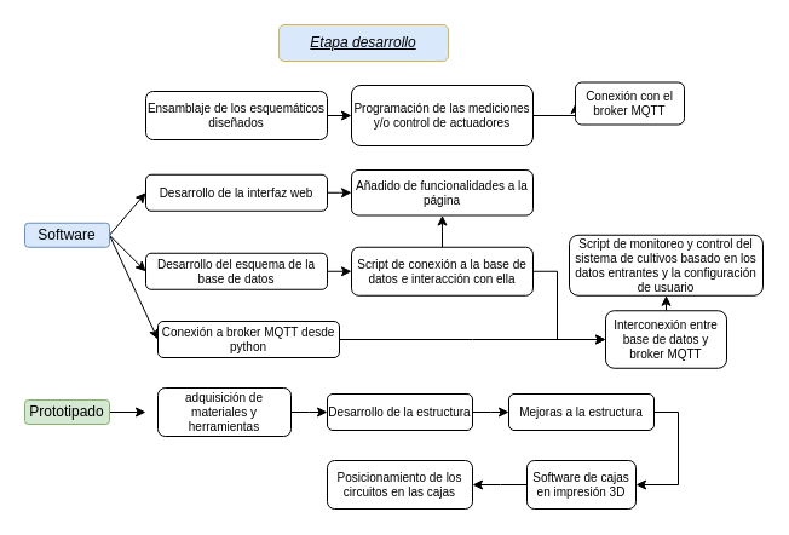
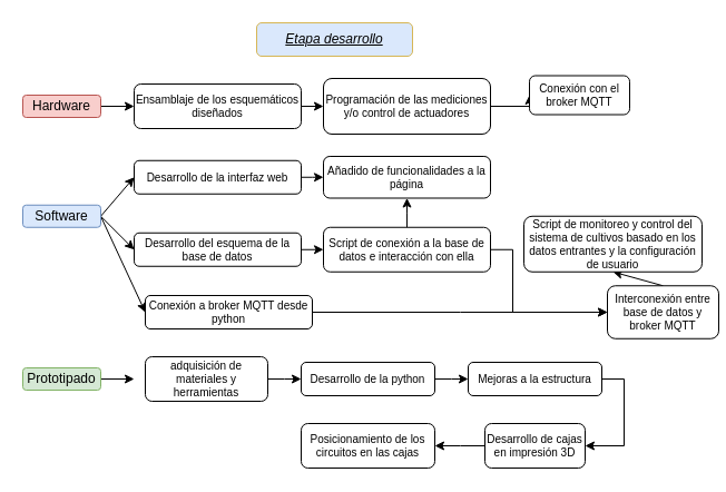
  <mxCell id="0" />
  <mxCell id="1" parent="0" />
+ <mxCell id="2" style="edgeStyle=orthogonalEdgeStyle;rounded=0;orthogonalLoop=1;jettySize=auto;html=1;exitX=1;exitY=0.5;exitDx=0;exitDy=0;entryX=0;entryY=0.5;entryDx=0;entryDy=0;" edge="1" parent="1" source="3" target="12"><mxGeometry relative="1" as="geometry"><mxPoint x="175" y="95" as="targetPoint" /><Array as="points" /></mxGeometry></mxCell>
+ <mxCell id="3" value="Hardware" style="rounded=1;whiteSpace=wrap;html=1;fillColor=#f8cecc;strokeColor=#b85450;" vertex="1" parent="1"><mxGeometry x="20" y="85" width="70" height="20" as="geometry" /></mxCell>
  <mxCell id="4" style="rounded=0;orthogonalLoop=1;jettySize=auto;html=1;exitX=1;exitY=0.5;exitDx=0;exitDy=0;entryX=0;entryY=0.5;entryDx=0;entryDy=0;" edge="1" parent="1" source="7" target="17"><mxGeometry relative="1" as="geometry" /></mxCell>
  <mxCell id="5" style="edgeStyle=none;rounded=0;orthogonalLoop=1;jettySize=auto;html=1;exitX=1;exitY=0.5;exitDx=0;exitDy=0;entryX=0;entryY=0.5;entryDx=0;entryDy=0;" edge="1" parent="1" source="7" target="19"><mxGeometry relative="1" as="geometry"><mxPoint x="100" y="223.75" as="targetPoint" /></mxGeometry></mxCell>
  <mxCell id="6" style="edgeStyle=none;rounded=0;orthogonalLoop=1;jettySize=auto;html=1;exitX=1;exitY=0.5;exitDx=0;exitDy=0;entryX=0;entryY=0.5;entryDx=0;entryDy=0;" edge="1" parent="1" source="7" target="24"><mxGeometry relative="1" as="geometry"><mxPoint x="120" y="273.75" as="targetPoint" /></mxGeometry></mxCell>
  <mxCell id="7" value="Software&lt;br&gt;" style="rounded=1;whiteSpace=wrap;html=1;fillColor=#dae8fc;strokeColor=#6c8ebf;" vertex="1" parent="1"><mxGeometry x="20" y="183.75" width="70" height="20" as="geometry" /></mxCell>
  <mxCell id="8" style="edgeStyle=orthogonalEdgeStyle;rounded=0;orthogonalLoop=1;jettySize=auto;html=1;exitX=1;exitY=0.5;exitDx=0;exitDy=0;" edge="1" parent="1" source="9"><mxGeometry relative="1" as="geometry"><mxPoint x="120" y="340" as="targetPoint" /></mxGeometry></mxCell>
  <mxCell id="9" value="Prototipado" style="rounded=1;whiteSpace=wrap;html=1;fillColor=#d5e8d4;strokeColor=#82b366;" vertex="1" parent="1"><mxGeometry x="20" y="330" width="70" height="20" as="geometry" /></mxCell>
  <mxCell id="10" value="Etapa desarrollo" style="rounded=1;whiteSpace=wrap;html=1;fillColor=#dae8fc;strokeColor=#d6b656;fontStyle=6;" vertex="1" parent="1"><mxGeometry x="230" y="20" width="140" height="30" as="geometry" /></mxCell>
  <mxCell id="11" style="edgeStyle=orthogonalEdgeStyle;rounded=0;orthogonalLoop=1;jettySize=auto;html=1;exitX=1;exitY=0.5;exitDx=0;exitDy=0;entryX=0;entryY=0.5;entryDx=0;entryDy=0;" edge="1" parent="1" source="12" target="14"><mxGeometry relative="1" as="geometry" /></mxCell>
  <mxCell id="12" value="Ensamblaje de los esquemáticos diseñados" style="rounded=1;whiteSpace=wrap;html=1;fontSize=10;" vertex="1" parent="1"><mxGeometry x="120" y="75" width="150" height="40" as="geometry" /></mxCell>
  <mxCell id="13" style="edgeStyle=orthogonalEdgeStyle;rounded=0;orthogonalLoop=1;jettySize=auto;html=1;exitX=1;exitY=0.5;exitDx=0;exitDy=0;entryX=0;entryY=0.5;entryDx=0;entryDy=0;" edge="1" parent="1" source="14" target="15"><mxGeometry relative="1" as="geometry"><mxPoint x="490" y="95" as="targetPoint" /></mxGeometry></mxCell>
  <mxCell id="14" value="Programación de las mediciones y/o control de actuadores" style="rounded=1;whiteSpace=wrap;html=1;fontSize=10;" vertex="1" parent="1"><mxGeometry x="290" y="70" width="150" height="50" as="geometry" /></mxCell>
  <mxCell id="15" value="Conexión con el broker MQTT" style="rounded=1;whiteSpace=wrap;html=1;fontSize=10;" vertex="1" parent="1"><mxGeometry x="475" y="67.5" width="90" height="35" as="geometry" /></mxCell>
  <mxCell id="16" style="edgeStyle=elbowEdgeStyle;rounded=0;orthogonalLoop=1;jettySize=auto;html=1;exitX=1;exitY=0.5;exitDx=0;exitDy=0;" edge="1" parent="1" source="17" target="27"><mxGeometry relative="1" as="geometry"><mxPoint x="300" y="158.75" as="targetPoint" /></mxGeometry></mxCell>
  <mxCell id="17" value="Desarrollo de la interfaz web" style="rounded=1;whiteSpace=wrap;html=1;fontSize=10;" vertex="1" parent="1"><mxGeometry x="120" y="143.75" width="150" height="30" as="geometry" /></mxCell>
  <mxCell id="18" style="edgeStyle=none;rounded=0;orthogonalLoop=1;jettySize=auto;html=1;exitX=1;exitY=0.5;exitDx=0;exitDy=0;entryX=0;entryY=0.5;entryDx=0;entryDy=0;" edge="1" parent="1" source="19" target="22"><mxGeometry relative="1" as="geometry" /></mxCell>
  <mxCell id="19" value="Desarrollo del esquema de la base de datos" style="rounded=1;whiteSpace=wrap;html=1;fontSize=10;" vertex="1" parent="1"><mxGeometry x="120" y="208.75" width="150" height="30" as="geometry" /></mxCell>
  <mxCell id="20" style="edgeStyle=elbowEdgeStyle;rounded=0;orthogonalLoop=1;jettySize=auto;html=1;exitX=1;exitY=0.5;exitDx=0;exitDy=0;entryX=0;entryY=0.5;entryDx=0;entryDy=0;" edge="1" parent="1" source="22" target="26"><mxGeometry relative="1" as="geometry"><mxPoint x="510" y="268.75" as="targetPoint" /><Array as="points"><mxPoint x="460" y="253.75" /></Array></mxGeometry></mxCell>
  <mxCell id="21" style="edgeStyle=elbowEdgeStyle;rounded=0;orthogonalLoop=1;jettySize=auto;html=1;exitX=0.5;exitY=0;exitDx=0;exitDy=0;entryX=0.5;entryY=1;entryDx=0;entryDy=0;" edge="1" parent="1" source="22" target="27"><mxGeometry relative="1" as="geometry" /></mxCell>
  <mxCell id="22" value="Script de conexión a la base de datos e interacción con ella" style="rounded=1;whiteSpace=wrap;html=1;fontSize=10;" vertex="1" parent="1"><mxGeometry x="290" y="203.75" width="150" height="40" as="geometry" /></mxCell>
  <mxCell id="23" style="edgeStyle=elbowEdgeStyle;rounded=0;orthogonalLoop=1;jettySize=auto;html=1;exitX=1;exitY=0.5;exitDx=0;exitDy=0;entryX=0;entryY=0.5;entryDx=0;entryDy=0;" edge="1" parent="1" source="24" target="26"><mxGeometry relative="1" as="geometry" /></mxCell>
  <mxCell id="24" value="Conexión a broker MQTT desde python" style="rounded=1;whiteSpace=wrap;html=1;fontSize=10;" vertex="1" parent="1"><mxGeometry x="130" y="265" width="150" height="30" as="geometry" /></mxCell>
  <mxCell id="25" style="rounded=0;orthogonalLoop=1;jettySize=auto;html=1;exitX=0.5;exitY=0;exitDx=0;exitDy=0;entryX=0.5;entryY=1;entryDx=0;entryDy=0;fontFamily=Helvetica;fontSize=10;fontColor=#000000;" edge="1" parent="1" source="26" target="37"><mxGeometry relative="1" as="geometry" /></mxCell>
- <mxCell id="26" value="Interconexión entre base de datos y broker MQTT" style="rounded=1;whiteSpace=wrap;html=1;fontSize=10;" vertex="1" parent="1"><mxGeometry x="500" y="256.25" width="100" height="47.5" as="geometry" /></mxCell>
+ <mxCell id="26" value="Interconexión entre base de datos y broker MQTT" style="rounded=1;whiteSpace=wrap;html=1;fontSize=10;" vertex="1" parent="1"><mxGeometry x="545" y="256.25" width="100" height="47.5" as="geometry" /></mxCell>
  <mxCell id="27" value="Añadido de funcionalidades a la página" style="rounded=1;whiteSpace=wrap;html=1;fontSize=10;" vertex="1" parent="1"><mxGeometry x="290" y="140" width="150" height="37.5" as="geometry" /></mxCell>
  <mxCell id="28" style="edgeStyle=elbowEdgeStyle;rounded=0;orthogonalLoop=1;jettySize=auto;html=1;exitX=1;exitY=0.5;exitDx=0;exitDy=0;entryX=0;entryY=0.5;entryDx=0;entryDy=0;fontFamily=Helvetica;fontSize=12;fontColor=#000000;" edge="1" parent="1" source="29" target="31"><mxGeometry relative="1" as="geometry" /></mxCell>
  <mxCell id="29" value="&lt;font style=&quot;font-size: 10px;&quot;&gt;&lt;span id=&quot;docs-internal-guid-5fb16af4-7fff-7d29-2253-5c049c3a9c55&quot; style=&quot;font-size: 10px;&quot;&gt;&lt;span style=&quot;background-color: transparent; font-variant-numeric: normal; font-variant-east-asian: normal; vertical-align: baseline; font-size: 10px;&quot;&gt;adquisición&lt;/span&gt;&lt;/span&gt;&amp;nbsp;de materiales y herramientas&lt;/font&gt;" style="rounded=1;whiteSpace=wrap;html=1;fontFamily=Helvetica;fontColor=#000000;fontSize=10;" vertex="1" parent="1"><mxGeometry x="130" y="320" width="110" height="40" as="geometry" /></mxCell>
  <mxCell id="30" style="edgeStyle=elbowEdgeStyle;rounded=0;orthogonalLoop=1;jettySize=auto;html=1;exitX=1;exitY=0.5;exitDx=0;exitDy=0;fontFamily=Helvetica;fontSize=12;fontColor=#000000;" edge="1" parent="1" source="31" target="33"><mxGeometry relative="1" as="geometry" /></mxCell>
- <mxCell id="31" value="Desarrollo de la estructura" style="rounded=1;whiteSpace=wrap;html=1;fontFamily=Helvetica;fontSize=10;fontColor=#000000;" vertex="1" parent="1"><mxGeometry x="270" y="325" width="120" height="30" as="geometry" /></mxCell>
+ <mxCell id="31" value="Desarrollo de la python" style="rounded=1;whiteSpace=wrap;html=1;fontFamily=Helvetica;fontSize=10;fontColor=#000000;" vertex="1" parent="1"><mxGeometry x="270" y="325" width="120" height="30" as="geometry" /></mxCell>
  <mxCell id="32" style="edgeStyle=elbowEdgeStyle;rounded=0;orthogonalLoop=1;jettySize=auto;html=1;exitX=1;exitY=0.5;exitDx=0;exitDy=0;fontFamily=Helvetica;fontSize=12;fontColor=#000000;entryX=1;entryY=0.5;entryDx=0;entryDy=0;" edge="1" parent="1" source="33" target="35"><mxGeometry relative="1" as="geometry"><mxPoint x="510" y="400" as="targetPoint" /><Array as="points"><mxPoint x="560" y="380" /></Array></mxGeometry></mxCell>
  <mxCell id="33" value="Mejoras a la estructura" style="rounded=1;whiteSpace=wrap;html=1;fontFamily=Helvetica;fontSize=10;fontColor=#000000;" vertex="1" parent="1"><mxGeometry x="420" y="325" width="120" height="30" as="geometry" /></mxCell>
  <mxCell id="34" style="edgeStyle=elbowEdgeStyle;rounded=0;orthogonalLoop=1;jettySize=auto;html=1;exitX=0;exitY=0.5;exitDx=0;exitDy=0;fontFamily=Helvetica;fontSize=12;fontColor=#000000;" edge="1" parent="1" source="35" target="36"><mxGeometry relative="1" as="geometry"><mxPoint x="390" y="400" as="targetPoint" /></mxGeometry></mxCell>
- <mxCell id="35" value="Software de cajas en impresión 3D" style="rounded=1;whiteSpace=wrap;html=1;fontFamily=Helvetica;fontSize=10;fontColor=#000000;" vertex="1" parent="1"><mxGeometry x="435" y="380" width="90" height="40" as="geometry" /></mxCell>
+ <mxCell id="35" value="Desarrollo de cajas en impresión 3D" style="rounded=1;whiteSpace=wrap;html=1;fontFamily=Helvetica;fontSize=10;fontColor=#000000;" vertex="1" parent="1"><mxGeometry x="435" y="380" width="90" height="40" as="geometry" /></mxCell>
  <mxCell id="36" value="Posicionamiento de los circuitos en las cajas" style="rounded=1;whiteSpace=wrap;html=1;fontFamily=Helvetica;fontSize=10;fontColor=#000000;" vertex="1" parent="1"><mxGeometry x="270" y="380" width="120" height="40" as="geometry" /></mxCell>
  <mxCell id="37" value="Script de monitoreo y control del sistema de cultivos basado en los datos entrantes y la configuración de usuario" style="rounded=1;whiteSpace=wrap;html=1;fontFamily=Helvetica;fontSize=10;fontColor=#000000;" vertex="1" parent="1"><mxGeometry x="470" y="193.75" width="160" height="50" as="geometry" /></mxCell>
